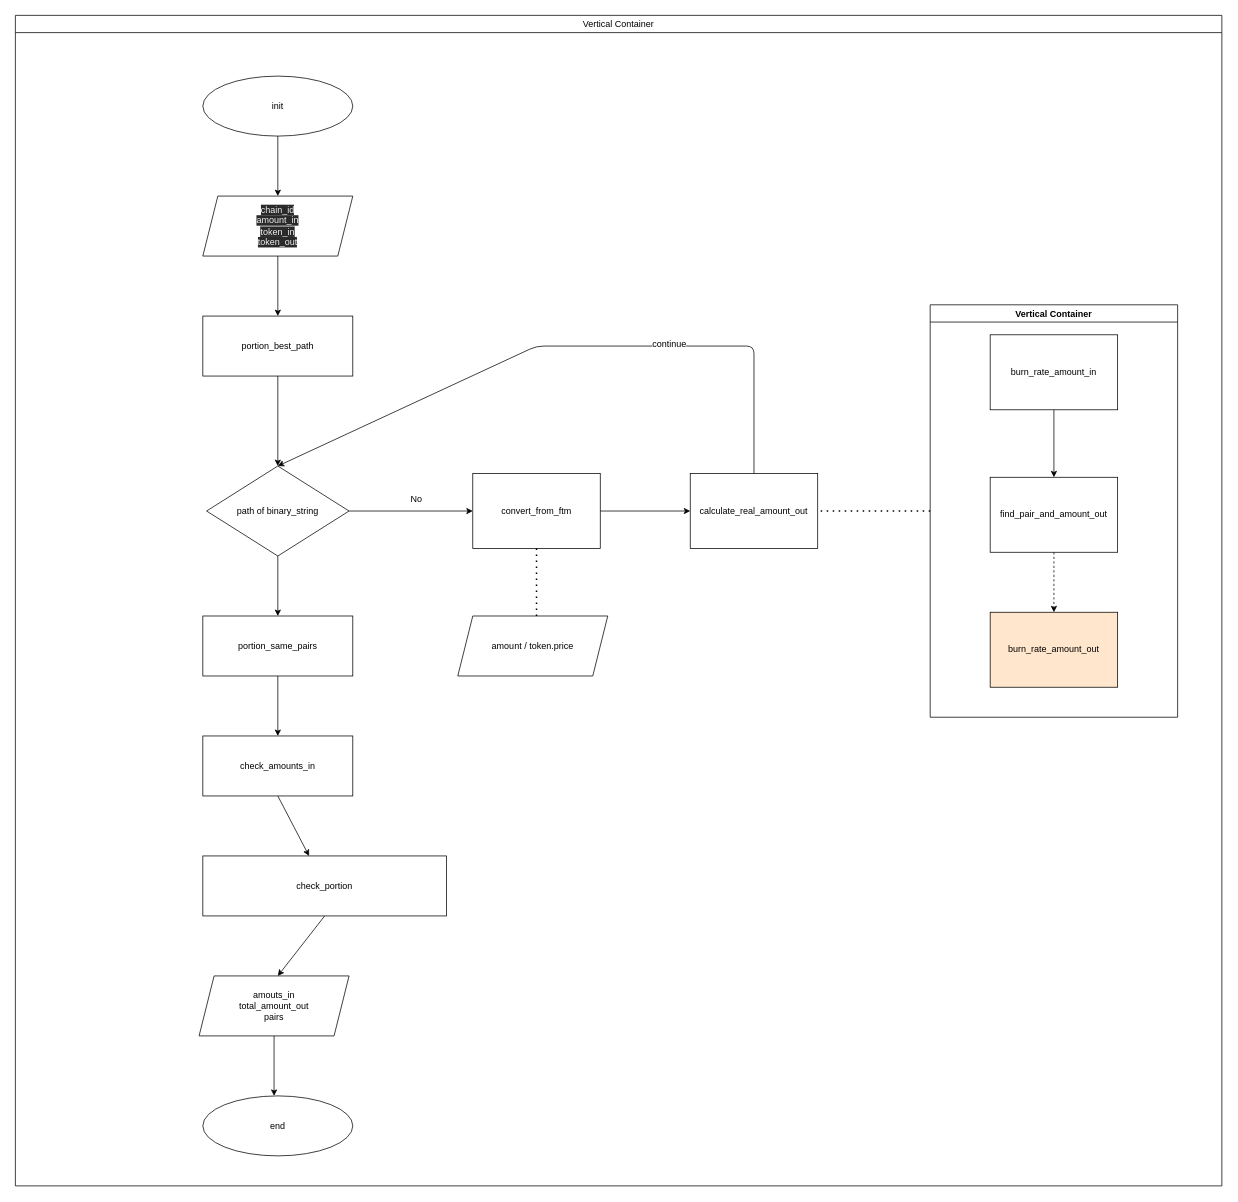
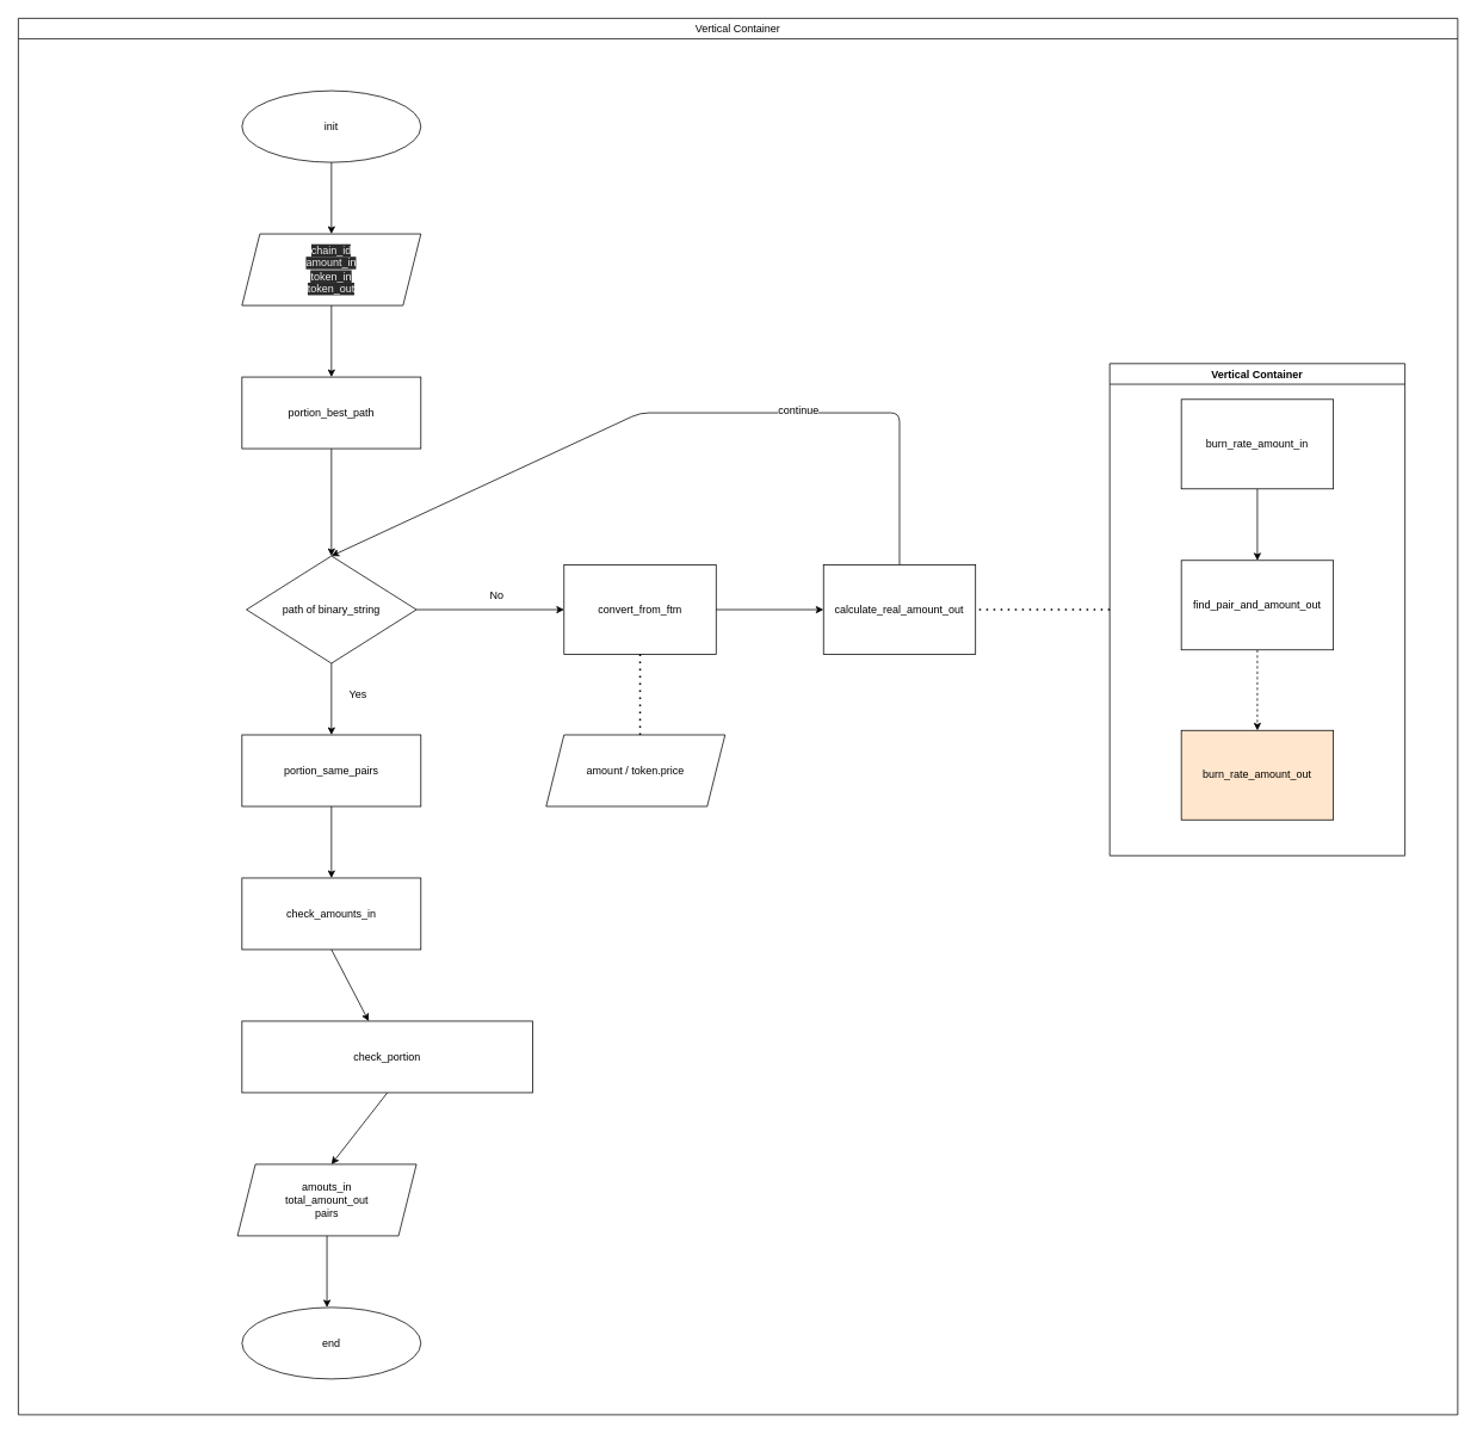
  <mxCell id="0" />
  <mxCell id="1" parent="0" />
  <mxCell id="2" value="portion_best_path" style="rounded=0;whiteSpace=wrap;html=1;" vertex="1" parent="1"><mxGeometry x="270" y="421" width="200" height="80" as="geometry" /></mxCell>
  <mxCell id="3" value="init" style="ellipse;whiteSpace=wrap;html=1;" vertex="1" parent="1"><mxGeometry x="270" y="101" width="200" height="80" as="geometry" /></mxCell>
  <mxCell id="4" value="&lt;span style=&quot;color: rgb(240 , 240 , 240) ; font-family: &amp;#34;helvetica&amp;#34; ; font-size: 12px ; font-style: normal ; font-weight: 400 ; letter-spacing: normal ; text-align: center ; text-indent: 0px ; text-transform: none ; word-spacing: 0px ; background-color: rgb(42 , 42 , 42) ; display: inline ; float: none&quot;&gt;chain_id&lt;/span&gt;&lt;br style=&quot;color: rgb(240 , 240 , 240) ; font-family: &amp;#34;helvetica&amp;#34; ; font-size: 12px ; font-style: normal ; font-weight: 400 ; letter-spacing: normal ; text-align: center ; text-indent: 0px ; text-transform: none ; word-spacing: 0px ; background-color: rgb(42 , 42 , 42)&quot;&gt;&lt;span style=&quot;color: rgb(240 , 240 , 240) ; font-family: &amp;#34;helvetica&amp;#34; ; font-size: 12px ; font-style: normal ; font-weight: 400 ; letter-spacing: normal ; text-align: center ; text-indent: 0px ; text-transform: none ; word-spacing: 0px ; background-color: rgb(42 , 42 , 42) ; display: inline ; float: none&quot;&gt;amount_in&lt;/span&gt;&lt;br style=&quot;color: rgb(240 , 240 , 240) ; font-family: &amp;#34;helvetica&amp;#34; ; font-size: 12px ; font-style: normal ; font-weight: 400 ; letter-spacing: normal ; text-align: center ; text-indent: 0px ; text-transform: none ; word-spacing: 0px ; background-color: rgb(42 , 42 , 42)&quot;&gt;&lt;span style=&quot;color: rgb(240 , 240 , 240) ; font-family: &amp;#34;helvetica&amp;#34; ; font-size: 12px ; font-style: normal ; font-weight: 400 ; letter-spacing: normal ; text-align: center ; text-indent: 0px ; text-transform: none ; word-spacing: 0px ; background-color: rgb(42 , 42 , 42) ; display: inline ; float: none&quot;&gt;token_in&lt;/span&gt;&lt;br style=&quot;color: rgb(240 , 240 , 240) ; font-family: &amp;#34;helvetica&amp;#34; ; font-size: 12px ; font-style: normal ; font-weight: 400 ; letter-spacing: normal ; text-align: center ; text-indent: 0px ; text-transform: none ; word-spacing: 0px ; background-color: rgb(42 , 42 , 42)&quot;&gt;&lt;span style=&quot;color: rgb(240 , 240 , 240) ; font-family: &amp;#34;helvetica&amp;#34; ; font-size: 12px ; font-style: normal ; font-weight: 400 ; letter-spacing: normal ; text-align: center ; text-indent: 0px ; text-transform: none ; word-spacing: 0px ; background-color: rgb(42 , 42 , 42) ; display: inline ; float: none&quot;&gt;token_out&lt;/span&gt;" style="shape=parallelogram;perimeter=parallelogramPerimeter;whiteSpace=wrap;html=1;fixedSize=1;" vertex="1" parent="1"><mxGeometry x="270" y="261" width="200" height="80" as="geometry" /></mxCell>
  <mxCell id="5" value="" style="endArrow=classic;html=1;exitX=0.5;exitY=1;exitDx=0;exitDy=0;entryX=0.5;entryY=0;entryDx=0;entryDy=0;" edge="1" parent="1" source="4" target="2"><mxGeometry width="50" height="50" relative="1" as="geometry"><mxPoint x="520" y="341" as="sourcePoint" /><mxPoint x="570" y="291" as="targetPoint" /></mxGeometry></mxCell>
  <mxCell id="6" value="" style="endArrow=classic;html=1;exitX=0.5;exitY=1;exitDx=0;exitDy=0;" edge="1" parent="1" source="3" target="4"><mxGeometry width="50" height="50" relative="1" as="geometry"><mxPoint x="520" y="451" as="sourcePoint" /><mxPoint x="570" y="401" as="targetPoint" /></mxGeometry></mxCell>
  <mxCell id="7" value="path of binary_string" style="rhombus;whiteSpace=wrap;html=1;" vertex="1" parent="1"><mxGeometry x="275" y="621" width="190" height="120" as="geometry" /></mxCell>
  <mxCell id="8" value="" style="endArrow=classic;html=1;exitX=0.5;exitY=1;exitDx=0;exitDy=0;" edge="1" parent="1" source="2" target="7"><mxGeometry width="50" height="50" relative="1" as="geometry"><mxPoint x="520" y="451" as="sourcePoint" /><mxPoint x="570" y="401" as="targetPoint" /></mxGeometry></mxCell>
  <mxCell id="9" value="No" style="text;html=1;strokeColor=none;fillColor=none;align=center;verticalAlign=middle;whiteSpace=wrap;rounded=0;" vertex="1" parent="1"><mxGeometry x="530" y="651" width="50" height="30" as="geometry" /></mxCell>
  <mxCell id="10" value="" style="endArrow=classic;html=1;exitX=1;exitY=0.5;exitDx=0;exitDy=0;" edge="1" parent="1"><mxGeometry width="50" height="50" relative="1" as="geometry"><mxPoint x="790" y="681" as="sourcePoint" /><mxPoint x="920" y="681" as="targetPoint" /></mxGeometry></mxCell>
  <mxCell id="11" value="" style="endArrow=classic;html=1;exitX=0.5;exitY=1;exitDx=0;exitDy=0;" edge="1" parent="1" source="7"><mxGeometry width="50" height="50" relative="1" as="geometry"><mxPoint x="720" y="661" as="sourcePoint" /><mxPoint x="370" y="821" as="targetPoint" /></mxGeometry></mxCell>
  <mxCell id="12" value="portion_same_pairs" style="rounded=0;whiteSpace=wrap;html=1;" vertex="1" parent="1"><mxGeometry x="270" y="821" width="200" height="80" as="geometry" /></mxCell>
+ <mxCell id="13" value="Yes" style="text;html=1;strokeColor=none;fillColor=none;align=center;verticalAlign=middle;whiteSpace=wrap;rounded=0;" vertex="1" parent="1"><mxGeometry x="370" y="761" width="60" height="30" as="geometry" /></mxCell>
  <mxCell id="14" style="edgeStyle=none;html=1;exitX=0.5;exitY=0;exitDx=0;exitDy=0;entryX=0.5;entryY=0;entryDx=0;entryDy=0;" edge="1" parent="1" source="17" target="7"><mxGeometry relative="1" as="geometry"><Array as="points"><mxPoint x="1005" y="461" /><mxPoint x="715" y="461" /></Array></mxGeometry></mxCell>
  <mxCell id="15" value="&lt;span style=&quot;font-size: 12px&quot;&gt;continue&lt;/span&gt;" style="edgeLabel;html=1;align=center;verticalAlign=middle;resizable=0;points=[];" vertex="1" connectable="0" parent="14"><mxGeometry x="-0.323" y="-3" relative="1" as="geometry"><mxPoint as="offset" /></mxGeometry></mxCell>
  <mxCell id="16" value="&lt;span&gt;convert_from_ftm&lt;/span&gt;" style="rounded=0;whiteSpace=wrap;html=1;" vertex="1" parent="1"><mxGeometry x="630" y="631" width="170" height="100" as="geometry" /></mxCell>
  <mxCell id="17" value="calculate_real_amount_out" style="rounded=0;whiteSpace=wrap;html=1;" vertex="1" parent="1"><mxGeometry x="920" y="631" width="170" height="100" as="geometry" /></mxCell>
  <mxCell id="18" value="check_amounts_in" style="rounded=0;whiteSpace=wrap;html=1;" vertex="1" parent="1"><mxGeometry x="270" y="981" width="200" height="80" as="geometry" /></mxCell>
  <mxCell id="19" value="check_portion" style="rounded=0;whiteSpace=wrap;html=1;" vertex="1" parent="1"><mxGeometry x="270" y="1141" width="325" height="80" as="geometry" /></mxCell>
  <mxCell id="20" value="" style="endArrow=classic;html=1;exitX=0.5;exitY=1;exitDx=0;exitDy=0;" edge="1" parent="1" source="12" target="18"><mxGeometry width="50" height="50" relative="1" as="geometry"><mxPoint x="720" y="921" as="sourcePoint" /><mxPoint x="770" y="871" as="targetPoint" /></mxGeometry></mxCell>
  <mxCell id="21" value="" style="endArrow=classic;html=1;exitX=0.5;exitY=1;exitDx=0;exitDy=0;" edge="1" parent="1" source="18" target="19"><mxGeometry width="50" height="50" relative="1" as="geometry"><mxPoint x="720" y="921" as="sourcePoint" /><mxPoint x="770" y="871" as="targetPoint" /></mxGeometry></mxCell>
  <mxCell id="22" value="amouts_in&lt;br&gt;total_amount_out&lt;br&gt;pairs" style="shape=parallelogram;perimeter=parallelogramPerimeter;whiteSpace=wrap;html=1;fixedSize=1;" vertex="1" parent="1"><mxGeometry x="265" y="1301" width="200" height="80" as="geometry" /></mxCell>
  <mxCell id="23" value="" style="endArrow=classic;html=1;exitX=0.5;exitY=1;exitDx=0;exitDy=0;" edge="1" parent="1" source="19"><mxGeometry width="50" height="50" relative="1" as="geometry"><mxPoint x="720" y="1211" as="sourcePoint" /><mxPoint x="370" y="1301" as="targetPoint" /></mxGeometry></mxCell>
  <mxCell id="24" value="end" style="ellipse;whiteSpace=wrap;html=1;" vertex="1" parent="1"><mxGeometry x="270" y="1461" width="200" height="80" as="geometry" /></mxCell>
  <mxCell id="25" value="" style="endArrow=classic;html=1;exitX=0.5;exitY=1;exitDx=0;exitDy=0;" edge="1" parent="1" source="22"><mxGeometry width="50" height="50" relative="1" as="geometry"><mxPoint x="720" y="1361" as="sourcePoint" /><mxPoint x="365" y="1461" as="targetPoint" /></mxGeometry></mxCell>
  <mxCell id="26" value="" style="endArrow=classic;html=1;entryX=0;entryY=0.5;entryDx=0;entryDy=0;exitX=1;exitY=0.5;exitDx=0;exitDy=0;" edge="1" parent="1" source="7" target="16"><mxGeometry width="50" height="50" relative="1" as="geometry"><mxPoint x="470" y="681" as="sourcePoint" /><mxPoint x="770" y="681" as="targetPoint" /></mxGeometry></mxCell>
  <mxCell id="27" value="" style="endArrow=none;dashed=1;html=1;dashPattern=1 3;strokeWidth=2;entryX=0.5;entryY=1;entryDx=0;entryDy=0;" edge="1" parent="1" target="16"><mxGeometry width="50" height="50" relative="1" as="geometry"><mxPoint x="715" y="821" as="sourcePoint" /><mxPoint x="530" y="881" as="targetPoint" /></mxGeometry></mxCell>
  <mxCell id="28" value="amount / token.price" style="shape=parallelogram;perimeter=parallelogramPerimeter;whiteSpace=wrap;html=1;fixedSize=1;" vertex="1" parent="1"><mxGeometry x="610" y="821" width="200" height="80" as="geometry" /></mxCell>
  <mxCell id="29" value="" style="endArrow=none;dashed=1;html=1;dashPattern=1 3;strokeWidth=2;entryX=1;entryY=0.5;entryDx=0;entryDy=0;exitX=0;exitY=0.5;exitDx=0;exitDy=0;" edge="1" parent="1" source="31" target="17"><mxGeometry width="50" height="50" relative="1" as="geometry"><mxPoint x="1250" y="671" as="sourcePoint" /><mxPoint x="1015" y="741" as="targetPoint" /></mxGeometry></mxCell>
  <mxCell id="30" value="Vertical Container" style="swimlane;fontStyle=0" vertex="1" parent="1"><mxGeometry x="20" y="20" width="1609" height="1561" as="geometry" /></mxCell>
  <mxCell id="31" value="Vertical Container" style="swimlane;" vertex="1" parent="30"><mxGeometry x="1220" y="386" width="330" height="550" as="geometry" /></mxCell>
  <mxCell id="32" value="" style="edgeStyle=none;html=1;" edge="1" parent="31" source="33" target="35"><mxGeometry relative="1" as="geometry" /></mxCell>
  <mxCell id="33" value="burn_rate_amount_in" style="rounded=0;whiteSpace=wrap;html=1;" vertex="1" parent="31"><mxGeometry x="80" y="40" width="170" height="100" as="geometry" /></mxCell>
  <mxCell id="34" value="" style="edgeStyle=none;html=1;dashed=1;" edge="1" parent="31" source="35" target="36"><mxGeometry relative="1" as="geometry" /></mxCell>
- <mxCell id="35" value="find_pair_and_amount_out" style="rounded=0;whiteSpace=wrap;html=1;" vertex="1" parent="31"><mxGeometry x="80" y="230" width="170" height="100" as="geometry" /></mxCell>
+ <mxCell id="35" value="find_pair_and_amount_out" style="rounded=0;whiteSpace=wrap;html=1;" vertex="1" parent="31"><mxGeometry x="80" y="220" width="170" height="100" as="geometry" /></mxCell>
  <mxCell id="36" value="burn_rate_amount_out" style="rounded=0;whiteSpace=wrap;html=1;fillColor=#ffe6cc;" vertex="1" parent="31"><mxGeometry x="80" y="410" width="170" height="100" as="geometry" /></mxCell>
